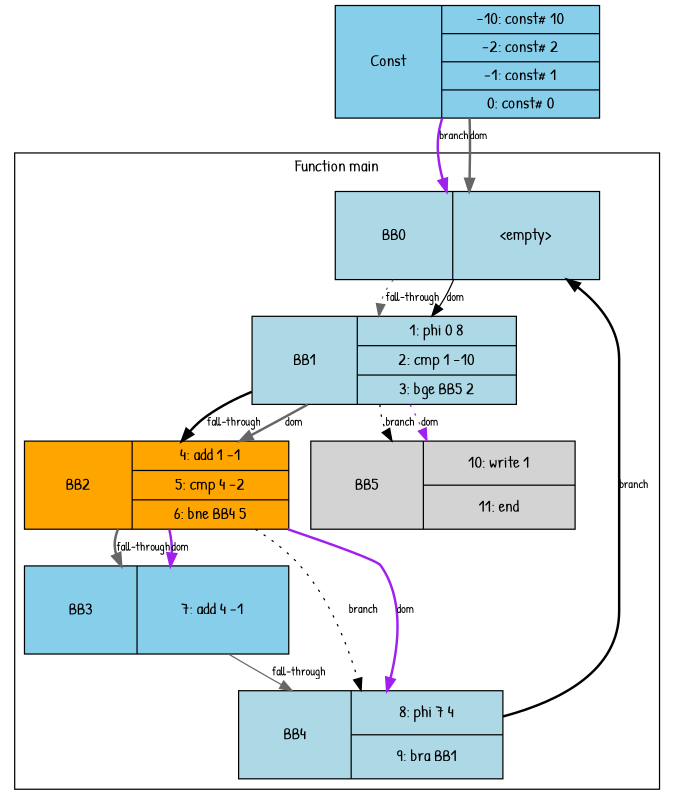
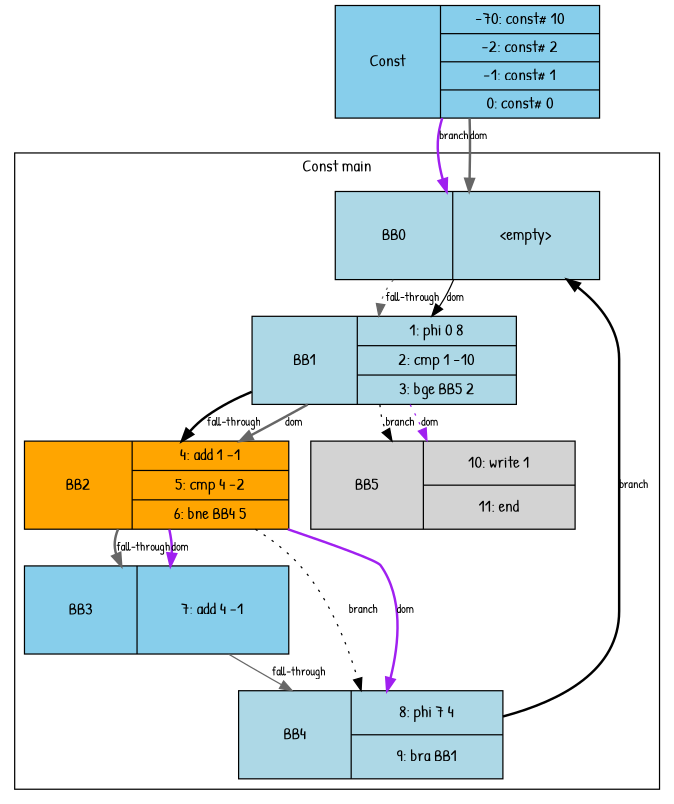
  digraph {
    fontname="Patrick Hand"
    node [fillcolor=lightblue fontname="Patrick Hand" shape=record style=filled]
    edge [color=gray40 fontname="Patrick Hand" fontsize=10 style=bold]
    n1 [height=1.0 label="BB0 | {\<empty\>}" width=3.0]
    n2 [height=1.0 label="BB1 | {1: phi 0 8 | 2: cmp 1 -10 | 3: bge BB5 2}" width=3.0]
    n3 [fillcolor=orange height=1.0 label="BB2 | {4: add 1 -1 | 5: cmp 4 -2 | 6: bne BB4 5}" width=3.0]
    n4 [fillcolor=lightgrey height=1.0 label="BB5 | {10: write 1 | 11: end}" width=3.0]
    n5 [fillcolor=skyblue height=1.0 label="BB3 | {7: add 4 -1}" width=3.0]
    n6 [height=1.0 label="BB4 | {8: phi 7 4 | 9: bra BB1}" width=3.0]
-   n7 [fillcolor=skyblue height=1.0 label="Const | {-10: const# 10 | -2: const# 2 | -1: const# 1 | 0: const# 0}" width=3.0]
+   n7 [fillcolor=skyblue height=1.0 label="Const | {-70: const# 10 | -2: const# 2 | -1: const# 1 | 0: const# 0}" width=3.0]
    subgraph cluster_1 {
-     label="Function main"
+     label="Const main"
      nodesep=0.5
      rankdir=TB
      ranksep=1.0
      n1
      n2
      n3
      n4
      n5
      n6
    }
    subgraph sub_2 {
      n7
    }
    n1 -> n2 [label="fall-through" style=dotted]
    n1 -> n2 [color=black label=dom style=solid]
    n2 -> n3 [color=black label="fall-through"]
    n2 -> n3 [label=dom]
    n2 -> n4 [color=black label=branch style=dotted]
    n2 -> n4 [color=purple label=dom style=dotted]
    n3 -> n5 [label="fall-through"]
    n3 -> n5 [color=purple label=dom]
    n3 -> n6 [color=black label=branch style=dotted]
    n3 -> n6 [color=purple label=dom]
    n5 -> n6 [label="fall-through" style=solid]
    n6 -> n1 [color=black label=branch]
    n7 -> n1 [color=purple label=branch]
    n7 -> n1 [label=dom]
  }
